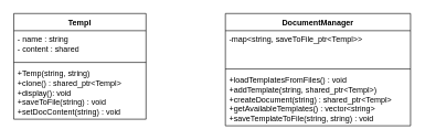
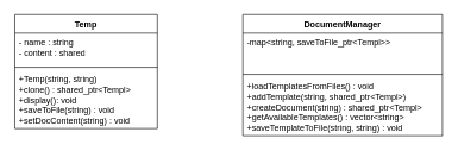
  <mxCell id="0" />
  <mxCell id="1" parent="0" />
- <mxCell id="2" value="Templ" style="swimlane;fontStyle=1;align=center;verticalAlign=top;childLayout=stackLayout;horizontal=1;startSize=26;horizontalStack=0;resizeParent=1;resizeParentMax=0;resizeLast=0;collapsible=1;marginBottom=0;whiteSpace=wrap;html=1;" vertex="1" parent="1"><mxGeometry x="20" y="20" width="200" height="160" as="geometry" /></mxCell>
+ <mxCell id="2" value="Temp" style="swimlane;fontStyle=1;align=center;verticalAlign=top;childLayout=stackLayout;horizontal=1;startSize=26;horizontalStack=0;resizeParent=1;resizeParentMax=0;resizeLast=0;collapsible=1;marginBottom=0;whiteSpace=wrap;html=1;" vertex="1" parent="1"><mxGeometry x="20" y="20" width="200" height="160" as="geometry" /></mxCell>
  <mxCell id="3" value="- name : string&lt;div&gt;- content : shared&lt;/div&gt;&lt;div&gt;&lt;br&gt;&lt;/div&gt;" style="text;strokeColor=none;fillColor=none;align=left;verticalAlign=top;spacingLeft=4;spacingRight=4;overflow=hidden;rotatable=0;points=[[0,0.5],[1,0.5]];portConstraint=eastwest;whiteSpace=wrap;html=1;" vertex="1" parent="2"><mxGeometry y="26" width="200" height="44" as="geometry" /></mxCell>
  <mxCell id="4" value="" style="line;strokeWidth=1;fillColor=none;align=left;verticalAlign=middle;spacingTop=-1;spacingLeft=3;spacingRight=3;rotatable=0;labelPosition=right;points=[];portConstraint=eastwest;strokeColor=inherit;" vertex="1" parent="2"><mxGeometry y="70" width="200" height="8" as="geometry" /></mxCell>
  <mxCell id="5" value="+Temp(string, string)&lt;div&gt;+clone() : shared_ptr&amp;lt;Templ&amp;gt;&lt;/div&gt;&lt;div&gt;+display(): void&lt;/div&gt;&lt;div&gt;+saveToFile(string) : void&lt;/div&gt;&lt;div&gt;+setDocContent(string) : void&lt;/div&gt;" style="text;strokeColor=none;fillColor=none;align=left;verticalAlign=top;spacingLeft=4;spacingRight=4;overflow=hidden;rotatable=0;points=[[0,0.5],[1,0.5]];portConstraint=eastwest;whiteSpace=wrap;html=1;" vertex="1" parent="2"><mxGeometry y="78" width="200" height="82" as="geometry" /></mxCell>
  <mxCell id="6" value="DocumentManager" style="swimlane;fontStyle=1;align=center;verticalAlign=top;childLayout=stackLayout;horizontal=1;startSize=26;horizontalStack=0;resizeParent=1;resizeParentMax=0;resizeLast=0;collapsible=1;marginBottom=0;whiteSpace=wrap;html=1;" vertex="1" parent="1"><mxGeometry x="340" y="20" width="280" height="170" as="geometry" /></mxCell>
  <mxCell id="7" value="-map&amp;lt;string, saveToFile_ptr&amp;lt;Templ&amp;gt;&amp;gt;" style="text;strokeColor=none;fillColor=none;align=left;verticalAlign=top;spacingLeft=4;spacingRight=4;overflow=hidden;rotatable=0;points=[[0,0.5],[1,0.5]];portConstraint=eastwest;whiteSpace=wrap;html=1;" vertex="1" parent="6"><mxGeometry y="26" width="280" height="54" as="geometry" /></mxCell>
  <mxCell id="8" value="" style="line;strokeWidth=1;fillColor=none;align=left;verticalAlign=middle;spacingTop=-1;spacingLeft=3;spacingRight=3;rotatable=0;labelPosition=right;points=[];portConstraint=eastwest;strokeColor=inherit;" vertex="1" parent="6"><mxGeometry y="80" width="280" height="8" as="geometry" /></mxCell>
  <mxCell id="9" value="+loadTemplatesFromFiles() : void&lt;div&gt;+addTemplate(string, shared_ptr&amp;lt;Templ&amp;gt;)&lt;/div&gt;&lt;div&gt;+createDocument(string) : shared_ptr&amp;lt;Templ&amp;gt;&lt;/div&gt;&lt;div&gt;+getAvailableTemplates() : vector&amp;lt;string&amp;gt;&lt;/div&gt;&lt;div&gt;+saveTemplateToFile(string, string) : void&lt;/div&gt;" style="text;strokeColor=none;fillColor=none;align=left;verticalAlign=top;spacingLeft=4;spacingRight=4;overflow=hidden;rotatable=0;points=[[0,0.5],[1,0.5]];portConstraint=eastwest;whiteSpace=wrap;html=1;" vertex="1" parent="6"><mxGeometry y="88" width="280" height="82" as="geometry" /></mxCell>
